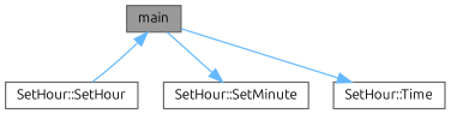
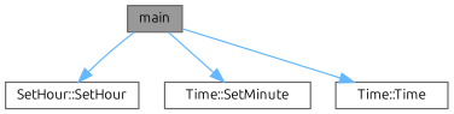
  digraph {
    fontname=Ubuntu
    rankdir=TB
    node [color=grey40 fillcolor=white fontname=Ubuntu fontsize=10 shape=box style=filled]
    edge [color=steelblue1 fontname=Ubuntu fontsize=10 labelfontname=Helvetica labelfontsize=10 style=solid]
    n1 [color=gray40 fillcolor=grey60 fontcolor=black height=0.2 label=main width=0.4]
    n2 [height=0.2 label="SetHour::SetHour" width=0.4]
-   n3 [height=0.2 label="SetHour::SetMinute" width=0.4]
-   n4 [height=0.2 label="SetHour::Time" width=0.4]
-   n2 -> n1
+   n3 [height=0.2 label="Time::SetMinute" width=0.4]
+   n4 [height=0.2 label="Time::Time" width=0.4]
+   n1 -> n2
    n1 -> n3
    n1 -> n4
  }
